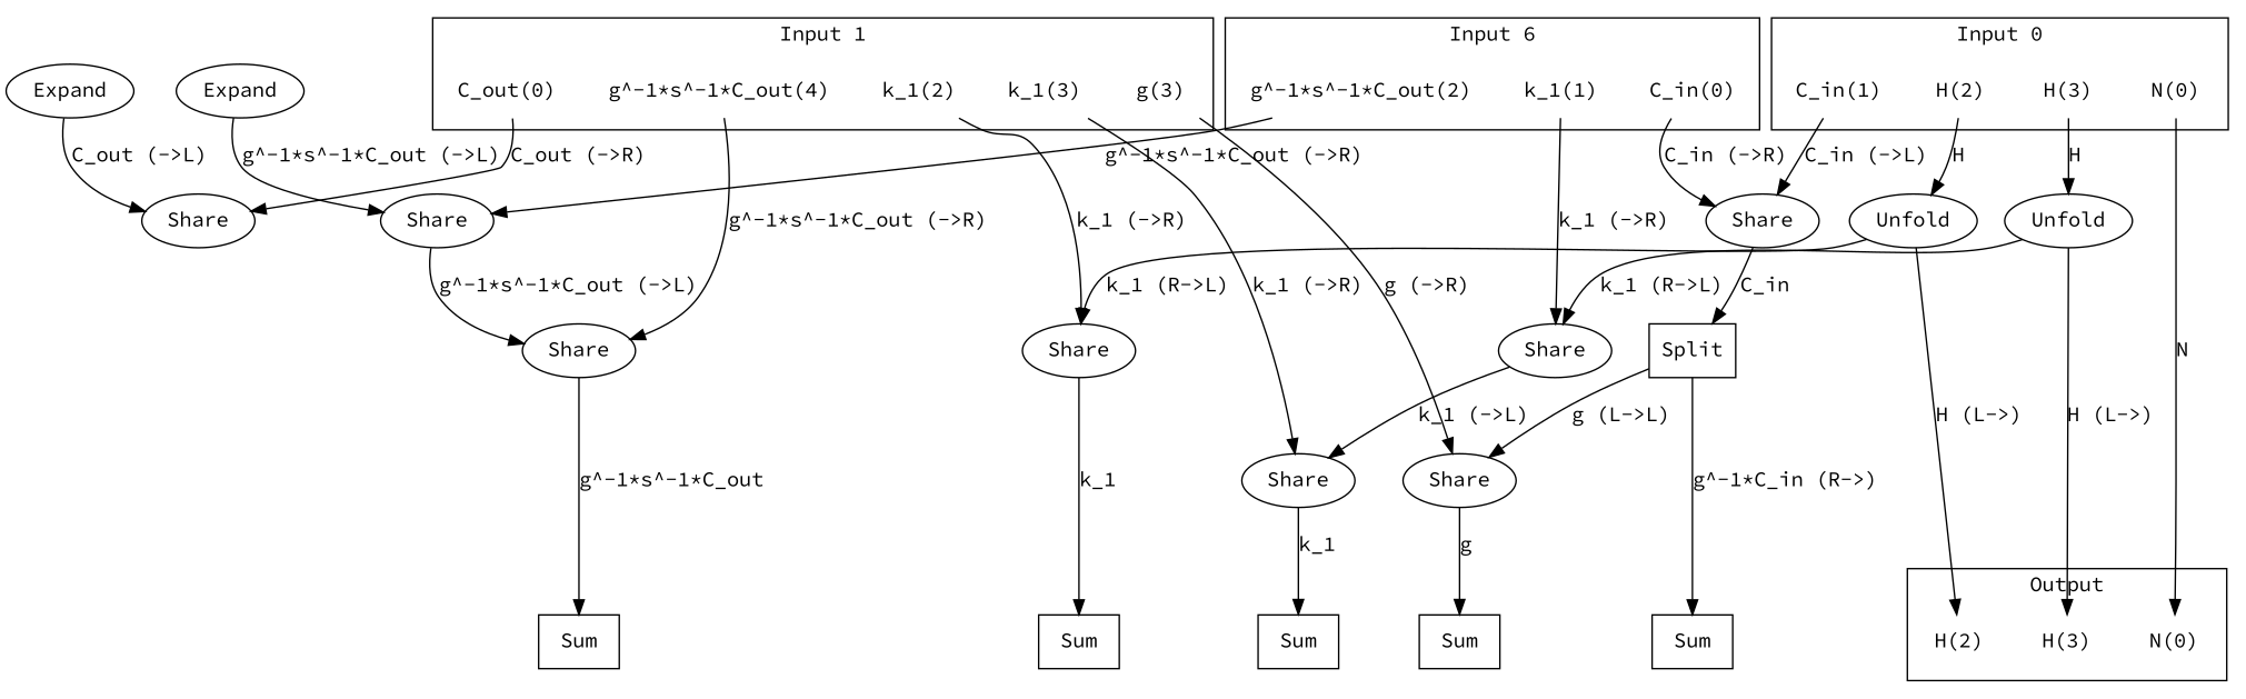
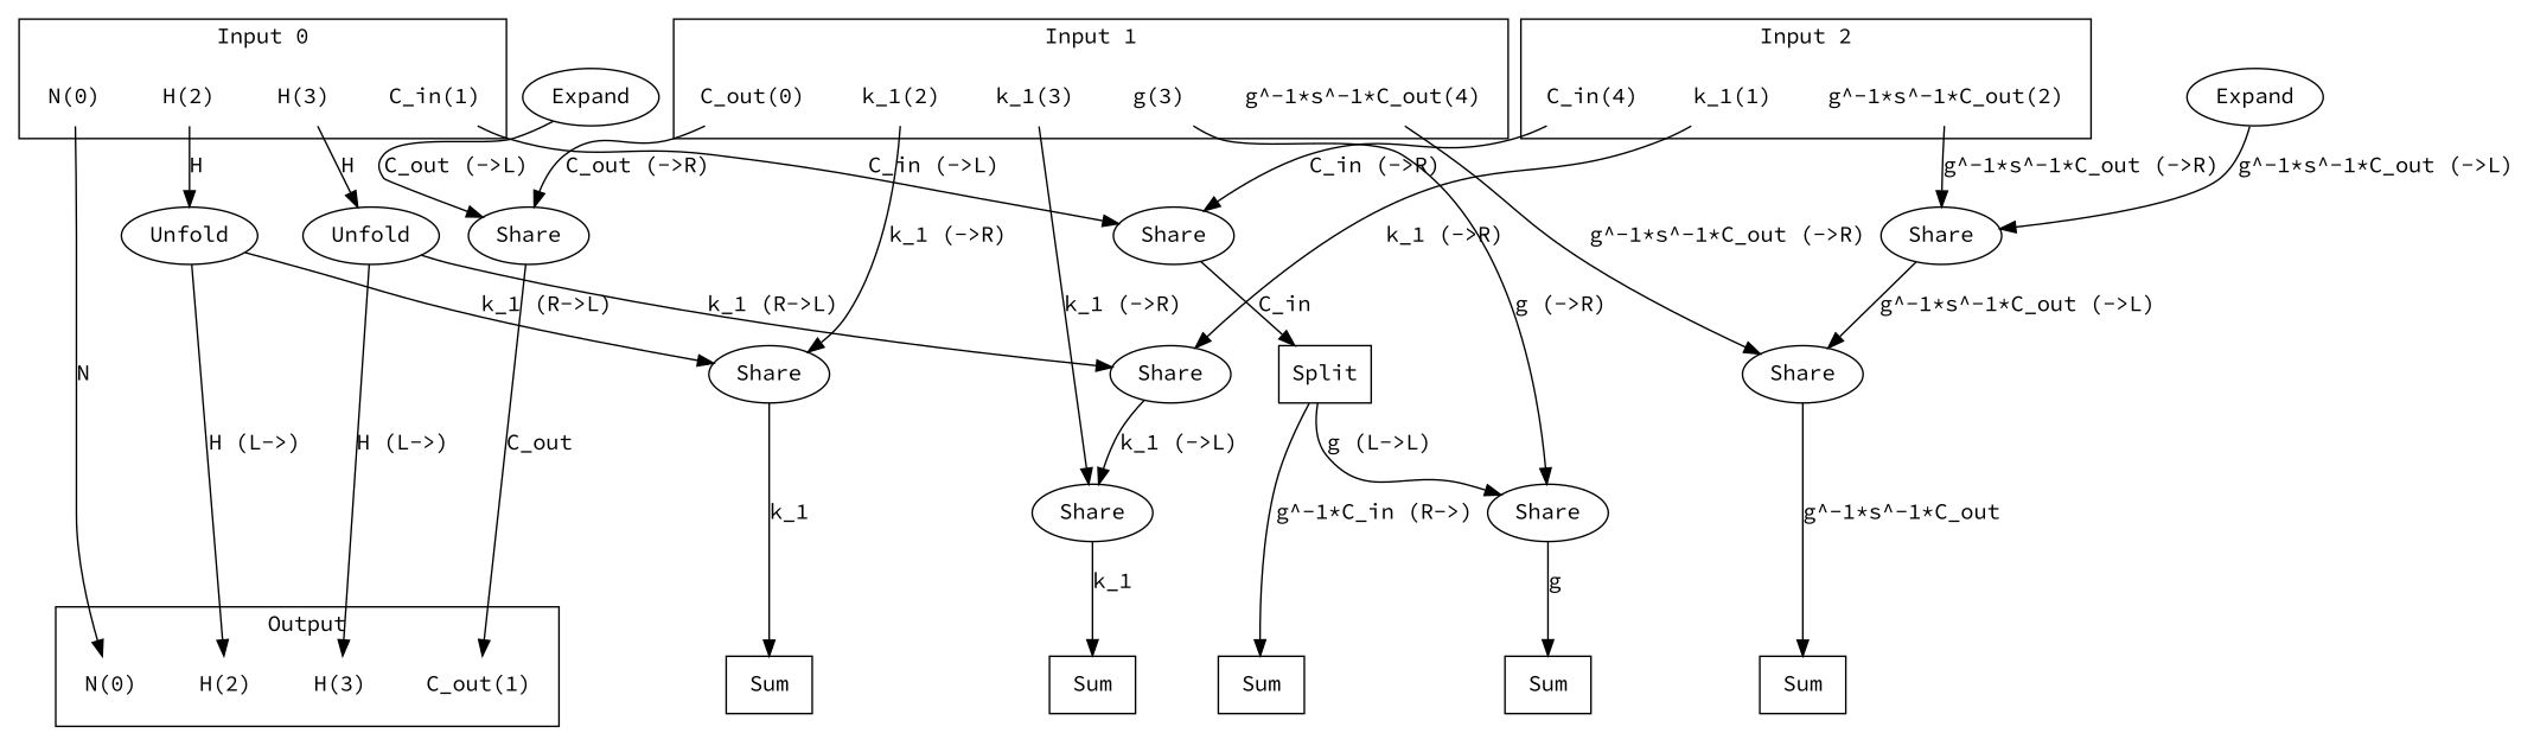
  digraph {
    fontname="Source Code Pro"
    newrank=true
    node [fontname="Source Code Pro" shape=none]
    edge [fontname="Source Code Pro"]
    n1 [label=Sum shape=box]
    n2 [label=Sum shape=box]
    n3 [label=Sum shape=box]
    n4 [label=Sum shape=box]
    n5 [label=Sum shape=box]
    n6 [label="N(0)"]
+   n7 [label="C_out(1)"]
    n8 [label="H(2)"]
    n9 [label="H(3)"]
    n10 [label="N(0)"]
    n11 [label="C_in(1)"]
    n12 [label="H(2)"]
    n13 [label="H(3)"]
    n14 [label="C_out(0)"]
    n15 [label="g(3)"]
    n16 [label="k_1(2)"]
    n17 [label="k_1(3)"]
    n18 [label="g^-1*s^-1*C_out(4)"]
-   n19 [label="C_in(0)"]
+   n19 [label="C_in(4)"]
    n20 [label="k_1(1)"]
    n21 [label="g^-1*s^-1*C_out(2)"]
    n22 [label=Share shape=""]
    n23 [label=Unfold shape=""]
    n24 [label=Unfold shape=""]
    n25 [label=Share shape=""]
    n26 [label=Share shape=""]
    n27 [label=Share shape=""]
    n28 [label=Share shape=""]
    n29 [label=Share shape=""]
    n30 [label=Share shape=""]
    n31 [label=Share shape=""]
    n32 [label=Split shape=box]
    n33 [label=Expand shape=""]
    n34 [label=Expand shape=""]
    subgraph sub_1 {
      rank=same
      n1
      n2
      n3
      n4
      n5
      n6
+     n7
      n8
      n9
    }
    subgraph sub_2 {
      rank=same
      n10
      n11
      n12
      n13
      n14
      n15
      n16
      n17
      n18
      n19
      n20
      n21
    }
    subgraph cluster_3 {
      label=Output
      n6
+     n7
      n8
      n9
    }
    subgraph cluster_4 {
      label="Input 0"
      n10
      n11
      n12
      n13
    }
    subgraph cluster_5 {
      label="Input 1"
      n14
      n15
      n16
      n17
      n18
    }
    subgraph cluster_6 {
-     label="Input 6"
+     label="Input 2"
      n19
      n20
      n21
    }
    n10 -> n6 [label=N]
    n11 -> n22 [label="C_in (->L)"]
    n12 -> n23 [label=H]
    n13 -> n24 [label=H]
    n14 -> n25 [label="C_out (->R)"]
    n15 -> n26 [label="g (->R)"]
    n16 -> n27 [label="k_1 (->R)"]
    n17 -> n28 [label="k_1 (->R)"]
    n18 -> n29 [label="g^-1*s^-1*C_out (->R)"]
    n19 -> n22 [label="C_in (->R)"]
    n20 -> n30 [label="k_1 (->R)"]
    n21 -> n31 [label="g^-1*s^-1*C_out (->R)"]
    n22 -> n32 [label=C_in]
    n23 -> n8 [label="H (L->)"]
    n23 -> n27 [label="k_1 (R->L)"]
    n24 -> n9 [label="H (L->)"]
    n24 -> n30 [label="k_1 (R->L)"]
+   n25 -> n7 [label=C_out]
    n26 -> n3 [label=g]
    n27 -> n1 [label=k_1]
    n28 -> n2 [label=k_1]
    n29 -> n4 [label="g^-1*s^-1*C_out"]
    n30 -> n28 [label="k_1 (->L)"]
    n31 -> n29 [label="g^-1*s^-1*C_out (->L)"]
    n32 -> n5 [label="g^-1*C_in (R->)"]
    n32 -> n26 [label="g (L->L)"]
    n33 -> n25 [label="C_out (->L)"]
    n34 -> n31 [label="g^-1*s^-1*C_out (->L)"]
  }
